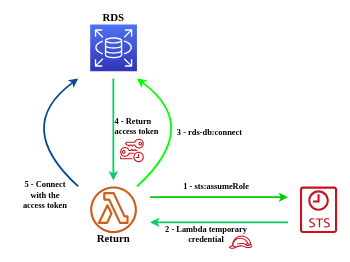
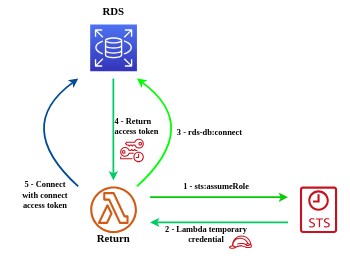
  <mxCell id="0" />
  <mxCell id="1" parent="0" />
  <mxCell id="2" value="" style="outlineConnect=0;fontColor=#232F3E;gradientColor=#4D72F3;gradientDirection=north;fillColor=#3334B9;strokeColor=#ffffff;dashed=0;verticalLabelPosition=bottom;verticalAlign=top;align=center;html=1;fontSize=12;fontStyle=1;aspect=fixed;shape=mxgraph.aws4.resourceIcon;resIcon=mxgraph.aws4.rds;fontFamily=Architects Daughter;" parent="1" vertex="1"><mxGeometry x="150" y="40" width="78" height="78" as="geometry" /></mxCell>
  <mxCell id="3" value="" style="outlineConnect=0;fontColor=#232F3E;gradientColor=none;fillColor=#D05C17;strokeColor=none;dashed=0;verticalLabelPosition=bottom;verticalAlign=top;align=center;html=1;fontSize=12;fontStyle=1;aspect=fixed;pointerEvents=1;shape=mxgraph.aws4.lambda_function;fontFamily=Architects Daughter;" parent="1" vertex="1"><mxGeometry x="150" y="310" width="78" height="78" as="geometry" /></mxCell>
  <mxCell id="4" value="" style="outlineConnect=0;fontColor=#232F3E;gradientColor=none;fillColor=#C7131F;strokeColor=none;dashed=0;verticalLabelPosition=bottom;verticalAlign=top;align=center;html=1;fontSize=12;fontStyle=1;aspect=fixed;pointerEvents=1;shape=mxgraph.aws4.sts_alternate;fontFamily=Architects Daughter;" parent="1" vertex="1"><mxGeometry x="500" y="310" width="62" height="78" as="geometry" /></mxCell>
  <mxCell id="5" value="" style="outlineConnect=0;fontColor=#232F3E;gradientColor=none;fillColor=#C7131F;strokeColor=none;dashed=0;verticalLabelPosition=bottom;verticalAlign=top;align=center;html=1;fontSize=12;fontStyle=1;aspect=fixed;pointerEvents=1;shape=mxgraph.aws4.role;fontFamily=Architects Daughter;" parent="1" vertex="1"><mxGeometry x="381" y="392" width="39" height="22" as="geometry" /></mxCell>
  <mxCell id="6" value="" style="outlineConnect=0;fontColor=#232F3E;gradientColor=none;fillColor=#C7131F;strokeColor=none;dashed=0;verticalLabelPosition=bottom;verticalAlign=top;align=center;html=1;fontSize=12;fontStyle=1;aspect=fixed;pointerEvents=1;shape=mxgraph.aws4.temporary_security_credential;fontFamily=Architects Daughter;" parent="1" vertex="1"><mxGeometry x="200" y="230" width="39.49" height="40" as="geometry" /></mxCell>
  <mxCell id="7" value="&lt;font style=&quot;font-size: 14px&quot;&gt;1 - sts:assumeRole&lt;/font&gt;" style="endArrow=classic;html=1;strokeWidth=3;strokeColor=#00CC00;fontFamily=Architects Daughter;fontStyle=1" edge="1" parent="1"><mxGeometry x="-0.043" y="18" width="50" height="50" relative="1" as="geometry"><mxPoint x="250" y="328" as="sourcePoint" /><mxPoint x="480" y="328" as="targetPoint" /><mxPoint as="offset" /></mxGeometry></mxCell>
  <mxCell id="8" value="" style="endArrow=classic;html=1;strokeWidth=3;strokeColor=#00CC66;fontFamily=Architects Daughter;fontStyle=1" edge="1" parent="1"><mxGeometry x="0.13" y="20" width="50" height="50" relative="1" as="geometry"><mxPoint x="480" y="370" as="sourcePoint" /><mxPoint x="250" y="370" as="targetPoint" /><mxPoint as="offset" /></mxGeometry></mxCell>
  <mxCell id="9" value="" style="endArrow=classic;html=1;strokeWidth=3;curved=1;strokeColor=#00FF00;fontFamily=Architects Daughter;fontStyle=1" edge="1" parent="1"><mxGeometry width="50" height="50" relative="1" as="geometry"><mxPoint x="228" y="310" as="sourcePoint" /><mxPoint x="228" y="130" as="targetPoint" /><Array as="points"><mxPoint x="338" y="210" /></Array></mxGeometry></mxCell>
  <mxCell id="10" value="&lt;font style=&quot;font-size: 14px;&quot;&gt;3 - rds-db:connect&lt;/font&gt;" style="edgeLabel;html=1;align=center;verticalAlign=middle;resizable=0;points=[];fontFamily=Architects Daughter;fontStyle=1;fontSize=14;" vertex="1" connectable="0" parent="9"><mxGeometry x="-0.237" y="34" relative="1" as="geometry"><mxPoint x="62.75" y="7.99" as="offset" /></mxGeometry></mxCell>
  <mxCell id="11" value="" style="endArrow=classic;html=1;strokeWidth=3;strokeColor=#00CC66;fontFamily=Architects Daughter;fontStyle=1" edge="1" parent="1"><mxGeometry width="50" height="50" relative="1" as="geometry"><mxPoint x="188.66" y="130" as="sourcePoint" /><mxPoint x="188.66" y="300" as="targetPoint" /></mxGeometry></mxCell>
  <mxCell id="12" value="&lt;font style=&quot;font-size: 14px&quot;&gt;4 - Return&lt;br&gt;access token&lt;/font&gt;" style="edgeLabel;html=1;align=left;verticalAlign=middle;resizable=0;points=[];fontFamily=Architects Daughter;fontStyle=1" vertex="1" connectable="0" parent="11"><mxGeometry x="-0.302" y="-1" relative="1" as="geometry"><mxPoint x="1.34" y="20.69" as="offset" /></mxGeometry></mxCell>
  <mxCell id="13" value="" style="endArrow=classic;html=1;strokeWidth=3;curved=1;strokeColor=#004C99;fontFamily=Architects Daughter;fontStyle=1" edge="1" parent="1"><mxGeometry width="50" height="50" relative="1" as="geometry"><mxPoint x="130" y="310" as="sourcePoint" /><mxPoint x="130" y="130" as="targetPoint" /><Array as="points"><mxPoint x="20" y="210" /></Array></mxGeometry></mxCell>
- <mxCell id="14" value="&lt;font style=&quot;font-size: 14px&quot;&gt;5 - Connect with the access token&lt;/font&gt;" style="text;html=1;strokeColor=none;fillColor=none;align=center;verticalAlign=middle;whiteSpace=wrap;rounded=0;fontFamily=Architects Daughter;fontStyle=1" vertex="1" parent="1"><mxGeometry x="30" y="290" width="90" height="70" as="geometry" /></mxCell>
+ <mxCell id="14" value="&lt;font style=&quot;font-size: 14px&quot;&gt;5 - Connect with connect access token&lt;/font&gt;" style="text;html=1;strokeColor=none;fillColor=none;align=center;verticalAlign=middle;whiteSpace=wrap;rounded=0;fontFamily=Architects Daughter;fontStyle=1" vertex="1" parent="1"><mxGeometry x="30" y="290" width="90" height="70" as="geometry" /></mxCell>
  <mxCell id="15" value="&lt;span style=&quot;font-size: 14px ; background-color: rgb(255 , 255 , 255)&quot;&gt;2 - Lambda temporary&amp;nbsp;&lt;/span&gt;&lt;br style=&quot;font-size: 14px ; background-color: rgb(255 , 255 , 255)&quot;&gt;&lt;span style=&quot;font-size: 14px ; background-color: rgb(255 , 255 , 255)&quot;&gt;credential&amp;nbsp;&lt;/span&gt;" style="text;html=1;align=center;verticalAlign=middle;resizable=0;points=[];autosize=1;fontFamily=Architects Daughter;fontStyle=1" vertex="1" parent="1"><mxGeometry x="260" y="370" width="170" height="40" as="geometry" /></mxCell>
  <mxCell id="16" value="&lt;font style=&quot;font-size: 18px&quot;&gt;Return&lt;/font&gt;" style="text;html=1;strokeColor=none;fillColor=none;align=center;verticalAlign=middle;whiteSpace=wrap;rounded=0;fontFamily=Architects Daughter;fontStyle=1" vertex="1" parent="1"><mxGeometry x="144" y="388" width="90" height="18" as="geometry" /></mxCell>
- <mxCell id="17" value="&lt;font style=&quot;font-size: 18px&quot;&gt;RDS&lt;/font&gt;" style="text;html=1;strokeColor=none;fillColor=none;align=center;verticalAlign=middle;whiteSpace=wrap;rounded=0;fontFamily=Architects Daughter;fontStyle=1" vertex="1" parent="1"><mxGeometry x="144" y="20" width="90" height="18" as="geometry" /></mxCell>
+ <mxCell id="17" value="&lt;font style=&quot;font-size: 18px&quot;&gt;RDS&lt;/font&gt;" style="text;html=1;strokeColor=none;fillColor=none;align=center;verticalAlign=middle;whiteSpace=wrap;rounded=0;fontFamily=Architects Daughter;fontStyle=1" vertex="1" parent="1"><mxGeometry x="144" y="10" width="90" height="18" as="geometry" /></mxCell>
